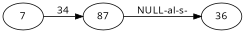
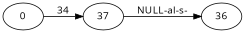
  digraph {
    fontname="Open Sans"
    rankdir=LR
    node [fontname="Open Sans"]
    edge [fontname="Open Sans"]
-   0 [height=0.5 width=0.75 label=7]
-   37 [height=0.5 width=0.75 label=87]
+   0 [height=0.5 width=0.75]
+   37 [height=0.5 width=0.75]
    36 [height=0.5 width=0.75]
    0 -> 37 [label=34]
    37 -> 36 [label="NULL-al-s-"]
  }
